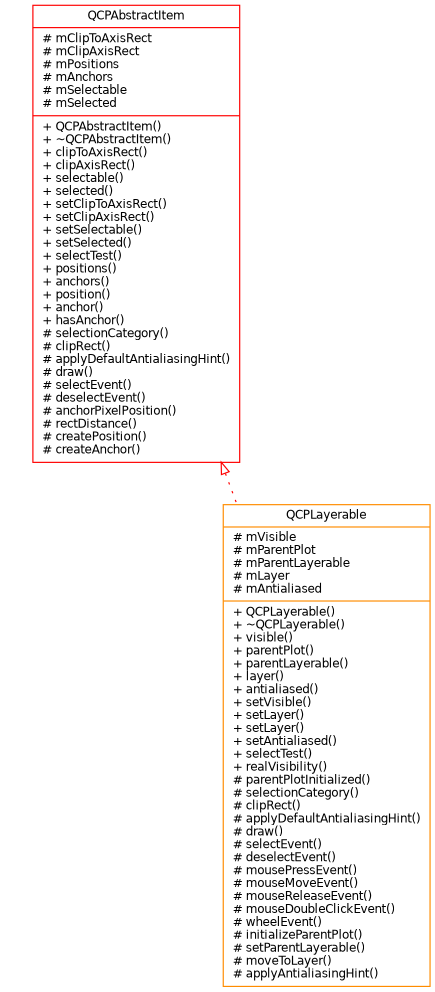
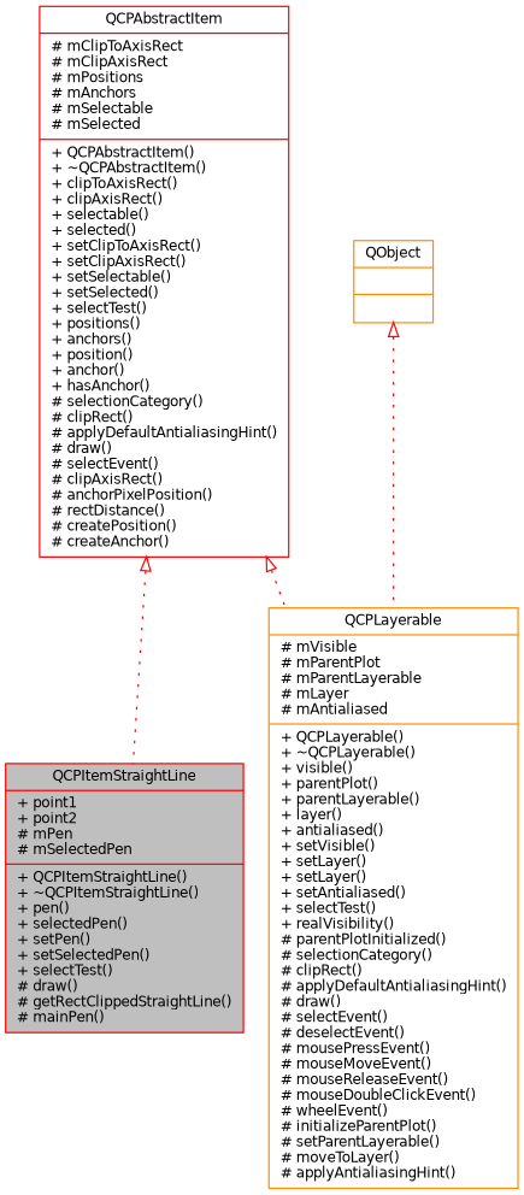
  digraph {
    node [color=red fillcolor=white fontname=Helvetica fontsize=10 shape=record style=filled]
    edge [arrowtail=onormal color=red dir=back fontname=Helvetica fontsize=10 labelfontname=Helvetica labelfontsize=10 style=dotted]
-   n2 [height=0.2 label="{QCPAbstractItem\n|# mClipToAxisRect\l# mClipAxisRect\l# mPositions\l# mAnchors\l# mSelectable\l# mSelected\l|+ QCPAbstractItem()\l+ ~QCPAbstractItem()\l+ clipToAxisRect()\l+ clipAxisRect()\l+ selectable()\l+ selected()\l+ setClipToAxisRect()\l+ setClipAxisRect()\l+ setSelectable()\l+ setSelected()\l+ selectTest()\l+ positions()\l+ anchors()\l+ position()\l+ anchor()\l+ hasAnchor()\l# selectionCategory()\l# clipRect()\l# applyDefaultAntialiasingHint()\l# draw()\l# selectEvent()\l# deselectEvent()\l# anchorPixelPosition()\l# rectDistance()\l# createPosition()\l# createAnchor()\l}" width=0.4]
+   n1 [fillcolor=grey75 fontcolor=black height=0.2 label="{QCPItemStraightLine\n|+ point1\l+ point2\l# mPen\l# mSelectedPen\l|+ QCPItemStraightLine()\l+ ~QCPItemStraightLine()\l+ pen()\l+ selectedPen()\l+ setPen()\l+ setSelectedPen()\l+ selectTest()\l# draw()\l# getRectClippedStraightLine()\l# mainPen()\l}" width=0.4]
+   n2 [height=0.2 label="{QCPAbstractItem\n|# mClipToAxisRect\l# mClipAxisRect\l# mPositions\l# mAnchors\l# mSelectable\l# mSelected\l|+ QCPAbstractItem()\l+ ~QCPAbstractItem()\l+ clipToAxisRect()\l+ clipAxisRect()\l+ selectable()\l+ selected()\l+ setClipToAxisRect()\l+ setClipAxisRect()\l+ setSelectable()\l+ setSelected()\l+ selectTest()\l+ positions()\l+ anchors()\l+ position()\l+ anchor()\l+ hasAnchor()\l# selectionCategory()\l# clipRect()\l# applyDefaultAntialiasingHint()\l# draw()\l# selectEvent()\l# clipAxisRect()\l# anchorPixelPosition()\l# rectDistance()\l# createPosition()\l# createAnchor()\l}" width=0.4]
    n3 [color=darkorange height=0.2 label="{QCPLayerable\n|# mVisible\l# mParentPlot\l# mParentLayerable\l# mLayer\l# mAntialiased\l|+ QCPLayerable()\l+ ~QCPLayerable()\l+ visible()\l+ parentPlot()\l+ parentLayerable()\l+ layer()\l+ antialiased()\l+ setVisible()\l+ setLayer()\l+ setLayer()\l+ setAntialiased()\l+ selectTest()\l+ realVisibility()\l# parentPlotInitialized()\l# selectionCategory()\l# clipRect()\l# applyDefaultAntialiasingHint()\l# draw()\l# selectEvent()\l# deselectEvent()\l# mousePressEvent()\l# mouseMoveEvent()\l# mouseReleaseEvent()\l# mouseDoubleClickEvent()\l# wheelEvent()\l# initializeParentPlot()\l# setParentLayerable()\l# moveToLayer()\l# applyAntialiasingHint()\l}" width=0.4]
+   n4 [color=darkorange height=0.2 label="{QObject\n||}" width=0.4]
+   n2 -> n1
    n2 -> n3
+   n4 -> n3
  }
